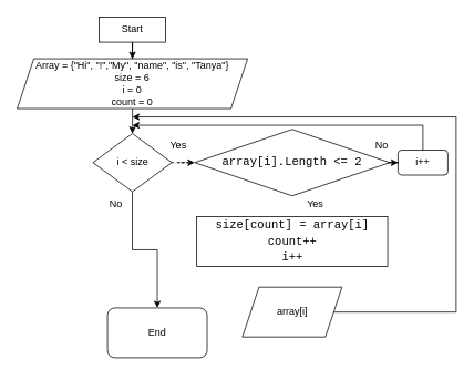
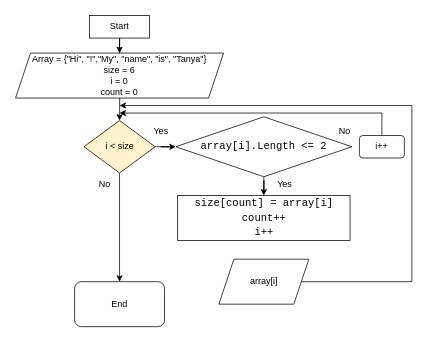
  <mxCell id="0" />
  <mxCell id="1" parent="0" />
  <mxCell id="2" value="" style="edgeStyle=orthogonalEdgeStyle;rounded=0;orthogonalLoop=1;jettySize=auto;html=1;entryX=0.5;entryY=0;entryDx=0;entryDy=0;" edge="1" parent="1" source="3" target="5"><mxGeometry relative="1" as="geometry" /></mxCell>
  <mxCell id="3" value="Start" style="whiteSpace=wrap;html=1;rounded=0;" vertex="1" parent="1"><mxGeometry x="119" y="20" width="80" height="30" as="geometry" /></mxCell>
  <mxCell id="4" value="" style="edgeStyle=orthogonalEdgeStyle;rounded=0;orthogonalLoop=1;jettySize=auto;html=1;entryX=0.5;entryY=0;entryDx=0;entryDy=0;" edge="1" parent="1" source="5" target="8"><mxGeometry relative="1" as="geometry"><mxPoint x="159" y="180" as="targetPoint" /></mxGeometry></mxCell>
  <mxCell id="5" value="Array = {&quot;Hi&quot;, &quot;!&quot;,&quot;My&quot;, &quot;name&quot;, &quot;is&quot;, &quot;Tanya&quot;}&lt;br&gt;size = 6&lt;br&gt;i = 0&lt;br&gt;count = 0" style="shape=parallelogram;perimeter=parallelogramPerimeter;whiteSpace=wrap;html=1;fixedSize=1;" vertex="1" parent="1"><mxGeometry x="20.25" y="70" width="277.5" height="60" as="geometry" /></mxCell>
  <mxCell id="6" value="" style="edgeStyle=orthogonalEdgeStyle;rounded=0;orthogonalLoop=1;jettySize=auto;html=1;" edge="1" parent="1" source="8" target="12"><mxGeometry relative="1" as="geometry" /></mxCell>
- <mxCell id="7" value="" style="edgeStyle=orthogonalEdgeStyle;rounded=0;orthogonalLoop=1;jettySize=auto;html=1;dashed=1;" edge="1" parent="1" source="8" target="17"><mxGeometry relative="1" as="geometry" /></mxCell>
- <mxCell id="8" value="i &amp;lt; size" style="rhombus;whiteSpace=wrap;html=1;" vertex="1" parent="1"><mxGeometry x="111.5" y="160" width="95" height="70" as="geometry" /></mxCell>
+ <mxCell id="7" value="" style="edgeStyle=orthogonalEdgeStyle;rounded=0;orthogonalLoop=1;jettySize=auto;html=1;" edge="1" parent="1" source="8" target="17"><mxGeometry relative="1" as="geometry" /></mxCell>
+ <mxCell id="8" value="i &amp;lt; size" style="rhombus;whiteSpace=wrap;html=1;fillColor=#fff2cc;" vertex="1" parent="1"><mxGeometry x="111.5" y="160" width="95" height="70" as="geometry" /></mxCell>
  <mxCell id="9" value="&lt;div style=&quot;font-family: Consolas, &amp;quot;Courier New&amp;quot;, monospace; font-size: 14px; line-height: 19px;&quot;&gt;size[&lt;span style=&quot;&quot;&gt;count&lt;/span&gt;] = &lt;span style=&quot;&quot;&gt;array&lt;/span&gt;[&lt;span style=&quot;&quot;&gt;i&lt;/span&gt;]&lt;/div&gt;&lt;div style=&quot;font-family: Consolas, &amp;quot;Courier New&amp;quot;, monospace; font-size: 14px; line-height: 19px;&quot;&gt;count++&lt;/div&gt;&lt;div style=&quot;font-family: Consolas, &amp;quot;Courier New&amp;quot;, monospace; font-size: 14px; line-height: 19px;&quot;&gt;i++&lt;/div&gt;" style="rounded=0;whiteSpace=wrap;html=1;labelBackgroundColor=default;labelBorderColor=none;fontColor=#000000;" vertex="1" parent="1"><mxGeometry x="236.5" y="260" width="230" height="60" as="geometry" /></mxCell>
  <mxCell id="10" style="edgeStyle=orthogonalEdgeStyle;rounded=0;orthogonalLoop=1;jettySize=auto;html=1;" edge="1" parent="1" source="11"><mxGeometry relative="1" as="geometry"><mxPoint x="159" y="140" as="targetPoint" /><Array as="points"><mxPoint x="549" y="375" /><mxPoint x="549" y="140" /></Array></mxGeometry></mxCell>
  <mxCell id="11" value="array[i]" style="shape=parallelogram;perimeter=parallelogramPerimeter;whiteSpace=wrap;html=1;fixedSize=1;" vertex="1" parent="1"><mxGeometry x="291.5" y="345" width="120" height="60" as="geometry" /></mxCell>
- <mxCell id="12" value="End" style="rounded=1;whiteSpace=wrap;html=1;" vertex="1" parent="1"><mxGeometry x="129" y="370" width="120" height="60" as="geometry" /></mxCell>
+ <mxCell id="12" value="End" style="rounded=1;whiteSpace=wrap;html=1;" vertex="1" parent="1"><mxGeometry x="99" y="375" width="120" height="60" as="geometry" /></mxCell>
  <mxCell id="13" value="Yes" style="text;html=1;align=center;verticalAlign=middle;resizable=0;points=[];autosize=1;strokeColor=none;fillColor=none;" vertex="1" parent="1"><mxGeometry x="359" y="230" width="40" height="30" as="geometry" /></mxCell>
  <mxCell id="14" value="No" style="text;html=1;align=center;verticalAlign=middle;resizable=0;points=[];autosize=1;strokeColor=none;fillColor=none;" vertex="1" parent="1"><mxGeometry x="119" y="230" width="40" height="30" as="geometry" /></mxCell>
- <mxCell id="16" value="" style="edgeStyle=orthogonalEdgeStyle;rounded=0;orthogonalLoop=1;jettySize=auto;html=1;" edge="1" parent="1" source="17" target="19"><mxGeometry relative="1" as="geometry" /></mxCell>
+ <mxCell id="15" value="" style="edgeStyle=orthogonalEdgeStyle;rounded=0;orthogonalLoop=1;jettySize=auto;html=1;" edge="1" parent="1" source="17" target="9"><mxGeometry relative="1" as="geometry" /></mxCell>
  <mxCell id="17" value="&lt;div style=&quot;font-family: Consolas, &amp;quot;Courier New&amp;quot;, monospace; font-size: 14px; line-height: 19px;&quot;&gt;array[&lt;span style=&quot;&quot;&gt;i&lt;/span&gt;].&lt;span style=&quot;&quot;&gt;Length&lt;/span&gt; &amp;lt;= &lt;span style=&quot;&quot;&gt;2&lt;/span&gt;&lt;/div&gt;" style="rhombus;whiteSpace=wrap;html=1;labelBackgroundColor=default;fontColor=#000000;" vertex="1" parent="1"><mxGeometry x="234" y="155" width="235" height="80" as="geometry" /></mxCell>
  <mxCell id="18" style="edgeStyle=orthogonalEdgeStyle;rounded=0;orthogonalLoop=1;jettySize=auto;html=1;" edge="1" parent="1" source="19"><mxGeometry relative="1" as="geometry"><mxPoint x="159" y="150" as="targetPoint" /><Array as="points"><mxPoint x="509" y="150" /></Array></mxGeometry></mxCell>
  <mxCell id="19" value="i++" style="whiteSpace=wrap;html=1;rounded=1;" vertex="1" parent="1"><mxGeometry x="479" y="180" width="60" height="30" as="geometry" /></mxCell>
  <mxCell id="20" value="Yes" style="text;html=1;align=center;verticalAlign=middle;resizable=0;points=[];autosize=1;strokeColor=none;fillColor=none;" vertex="1" parent="1"><mxGeometry x="194" y="160" width="40" height="30" as="geometry" /></mxCell>
  <mxCell id="21" value="No" style="text;html=1;align=center;verticalAlign=middle;resizable=0;points=[];autosize=1;strokeColor=none;fillColor=none;" vertex="1" parent="1"><mxGeometry x="439" y="160" width="40" height="30" as="geometry" /></mxCell>
